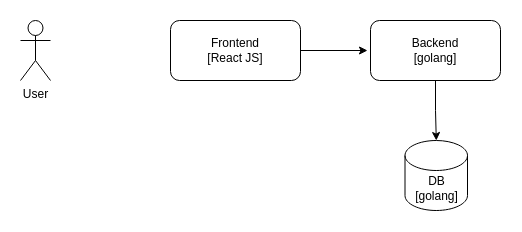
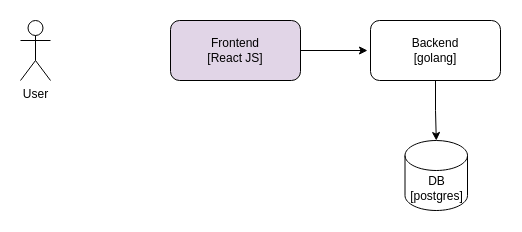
  <mxCell id="0" />
  <mxCell id="1" parent="0" />
  <mxCell id="2" style="edgeStyle=orthogonalEdgeStyle;rounded=0;orthogonalLoop=1;jettySize=auto;html=1;exitX=0.5;exitY=1;exitDx=0;exitDy=0;" edge="1" parent="1" source="3" target="4"><mxGeometry relative="1" as="geometry" /></mxCell>
  <mxCell id="3" value="Backend&lt;div&gt;[golang]&lt;/div&gt;" style="rounded=1;whiteSpace=wrap;html=1;fillColor=default;" vertex="1" parent="1"><mxGeometry x="370" y="20" width="130" height="60" as="geometry" /></mxCell>
- <mxCell id="4" value="DB&lt;div&gt;[golang]&lt;/div&gt;" style="shape=cylinder3;whiteSpace=wrap;html=1;boundedLbl=1;backgroundOutline=1;size=15;" vertex="1" parent="1"><mxGeometry x="404.5" y="140" width="62.5" height="70" as="geometry" /></mxCell>
- <mxCell id="5" value="Frontend&lt;div&gt;[React JS]&lt;/div&gt;" style="rounded=1;whiteSpace=wrap;html=1;" vertex="1" parent="1"><mxGeometry x="170" y="20" width="130" height="60" as="geometry" /></mxCell>
+ <mxCell id="4" value="DB&lt;div&gt;[postgres]&lt;/div&gt;" style="shape=cylinder3;whiteSpace=wrap;html=1;boundedLbl=1;backgroundOutline=1;size=15;" vertex="1" parent="1"><mxGeometry x="404.5" y="140" width="62.5" height="70" as="geometry" /></mxCell>
+ <mxCell id="5" value="Frontend&lt;div&gt;[React JS]&lt;/div&gt;" style="rounded=1;whiteSpace=wrap;html=1;fillColor=#e1d5e7;" vertex="1" parent="1"><mxGeometry x="170" y="20" width="130" height="60" as="geometry" /></mxCell>
  <mxCell id="6" value="User" style="shape=umlActor;verticalLabelPosition=bottom;verticalAlign=top;html=1;outlineConnect=0;" vertex="1" parent="1"><mxGeometry x="20" y="20" width="30" height="60" as="geometry" /></mxCell>
  <mxCell id="7" style="edgeStyle=orthogonalEdgeStyle;rounded=0;orthogonalLoop=1;jettySize=auto;html=1;" edge="1" parent="1" source="5"><mxGeometry relative="1" as="geometry"><mxPoint x="367" y="50" as="targetPoint" /></mxGeometry></mxCell>
